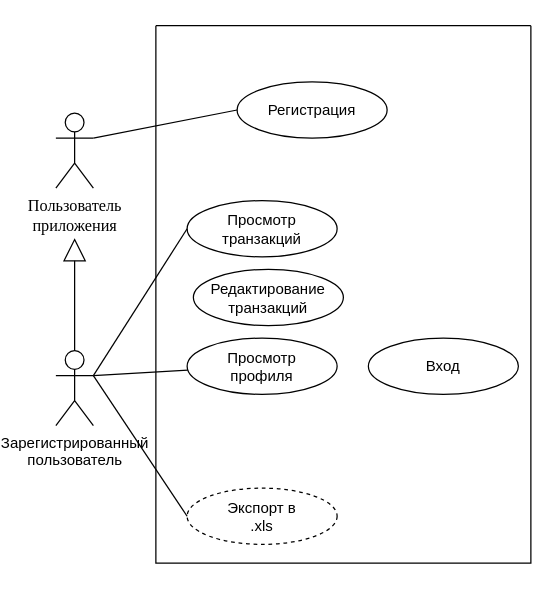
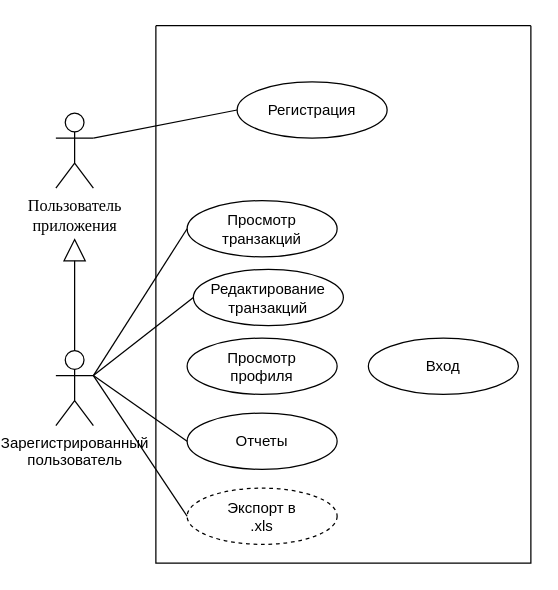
  <mxCell id="0" />
  <mxCell id="1" parent="0" />
  <mxCell id="2" value="&lt;font style=&quot;font-size: 13px;&quot; face=&quot;Times New Roman&quot;&gt;Пользователь &lt;br&gt;приложения&lt;/font&gt;" style="shape=umlActor;verticalLabelPosition=bottom;verticalAlign=top;html=1;outlineConnect=0;" vertex="1" parent="1"><mxGeometry x="20" y="90" width="30" height="60" as="geometry" /></mxCell>
  <mxCell id="3" value="Зарегистрированный&lt;br&gt;пользователь" style="shape=umlActor;verticalLabelPosition=bottom;verticalAlign=top;html=1;outlineConnect=0;" vertex="1" parent="1"><mxGeometry x="20" y="280" width="30" height="60" as="geometry" /></mxCell>
  <mxCell id="4" value="" style="endArrow=block;endSize=16;endFill=0;html=1;rounded=0;exitX=0.5;exitY=0;exitDx=0;exitDy=0;exitPerimeter=0;" edge="1" parent="1" source="3"><mxGeometry y="20" width="160" relative="1" as="geometry"><mxPoint x="-50" y="270" as="sourcePoint" /><mxPoint x="35" y="190" as="targetPoint" /><mxPoint as="offset" /></mxGeometry></mxCell>
  <mxCell id="5" value="" style="swimlane;startSize=0;" vertex="1" parent="1"><mxGeometry x="100" y="20" width="300" height="430" as="geometry" /></mxCell>
  <mxCell id="6" value="Вход" style="ellipse;whiteSpace=wrap;html=1;" vertex="1" parent="5"><mxGeometry x="170" y="250" width="120" height="45" as="geometry" /></mxCell>
  <mxCell id="7" value="Просмотр транзакций" style="ellipse;whiteSpace=wrap;html=1;" vertex="1" parent="5"><mxGeometry x="25" y="140" width="120" height="45" as="geometry" /></mxCell>
  <mxCell id="8" value="Редактирование&lt;br&gt;транзакций" style="ellipse;whiteSpace=wrap;html=1;" vertex="1" parent="5"><mxGeometry x="30" y="195" width="120" height="45" as="geometry" /></mxCell>
  <mxCell id="9" value="Регистрация" style="ellipse;whiteSpace=wrap;html=1;" vertex="1" parent="5"><mxGeometry x="65" y="45" width="120" height="45" as="geometry" /></mxCell>
  <mxCell id="10" value="Просмотр&lt;br&gt;профиля" style="ellipse;whiteSpace=wrap;html=1;" vertex="1" parent="5"><mxGeometry x="25" y="250" width="120" height="45" as="geometry" /></mxCell>
  <mxCell id="11" value="Экспорт в&lt;br&gt;.xls" style="ellipse;whiteSpace=wrap;html=1;dashed=1;" vertex="1" parent="5"><mxGeometry x="25" y="370" width="120" height="45" as="geometry" /></mxCell>
+ <mxCell id="12" value="Отчеты" style="ellipse;whiteSpace=wrap;html=1;" vertex="1" parent="5"><mxGeometry x="25" y="310" width="120" height="45" as="geometry" /></mxCell>
  <mxCell id="13" value="" style="endArrow=none;html=1;rounded=0;exitX=1;exitY=0.333;exitDx=0;exitDy=0;exitPerimeter=0;entryX=0;entryY=0.5;entryDx=0;entryDy=0;" edge="1" parent="1" source="2" target="9"><mxGeometry width="50" height="50" relative="1" as="geometry"><mxPoint x="210" y="300" as="sourcePoint" /><mxPoint x="260" y="250" as="targetPoint" /></mxGeometry></mxCell>
  <mxCell id="14" value="" style="endArrow=none;html=1;rounded=0;exitX=1;exitY=0.333;exitDx=0;exitDy=0;exitPerimeter=0;entryX=0;entryY=0.5;entryDx=0;entryDy=0;" edge="1" parent="1" source="3" target="7"><mxGeometry width="50" height="50" relative="1" as="geometry"><mxPoint x="210" y="300" as="sourcePoint" /><mxPoint x="260" y="250" as="targetPoint" /></mxGeometry></mxCell>
- <mxCell id="15" value="" style="endArrow=none;html=1;rounded=0;exitX=1;exitY=0.333;exitDx=0;exitDy=0;exitPerimeter=0;" edge="1" parent="1" source="3" target="10"><mxGeometry width="50" height="50" relative="1" as="geometry"><mxPoint x="210" y="300" as="sourcePoint" /><mxPoint x="260" y="250" as="targetPoint" /></mxGeometry></mxCell>
+ <mxCell id="15" value="" style="endArrow=none;html=1;rounded=0;exitX=1;exitY=0.333;exitDx=0;exitDy=0;exitPerimeter=0;entryX=0;entryY=0.5;entryDx=0;entryDy=0;" edge="1" parent="1" source="3" target="8"><mxGeometry width="50" height="50" relative="1" as="geometry"><mxPoint x="210" y="300" as="sourcePoint" /><mxPoint x="260" y="250" as="targetPoint" /></mxGeometry></mxCell>
+ <mxCell id="16" value="" style="endArrow=none;html=1;rounded=0;exitX=1;exitY=0.333;exitDx=0;exitDy=0;exitPerimeter=0;entryX=0;entryY=0.5;entryDx=0;entryDy=0;" edge="1" parent="1" source="3" target="12"><mxGeometry width="50" height="50" relative="1" as="geometry"><mxPoint x="210" y="300" as="sourcePoint" /><mxPoint x="260" y="250" as="targetPoint" /></mxGeometry></mxCell>
  <mxCell id="17" value="" style="endArrow=none;html=1;rounded=0;entryX=0;entryY=0.5;entryDx=0;entryDy=0;" edge="1" parent="1" target="11"><mxGeometry width="50" height="50" relative="1" as="geometry"><mxPoint x="50" y="300" as="sourcePoint" /><mxPoint x="260" y="250" as="targetPoint" /></mxGeometry></mxCell>
